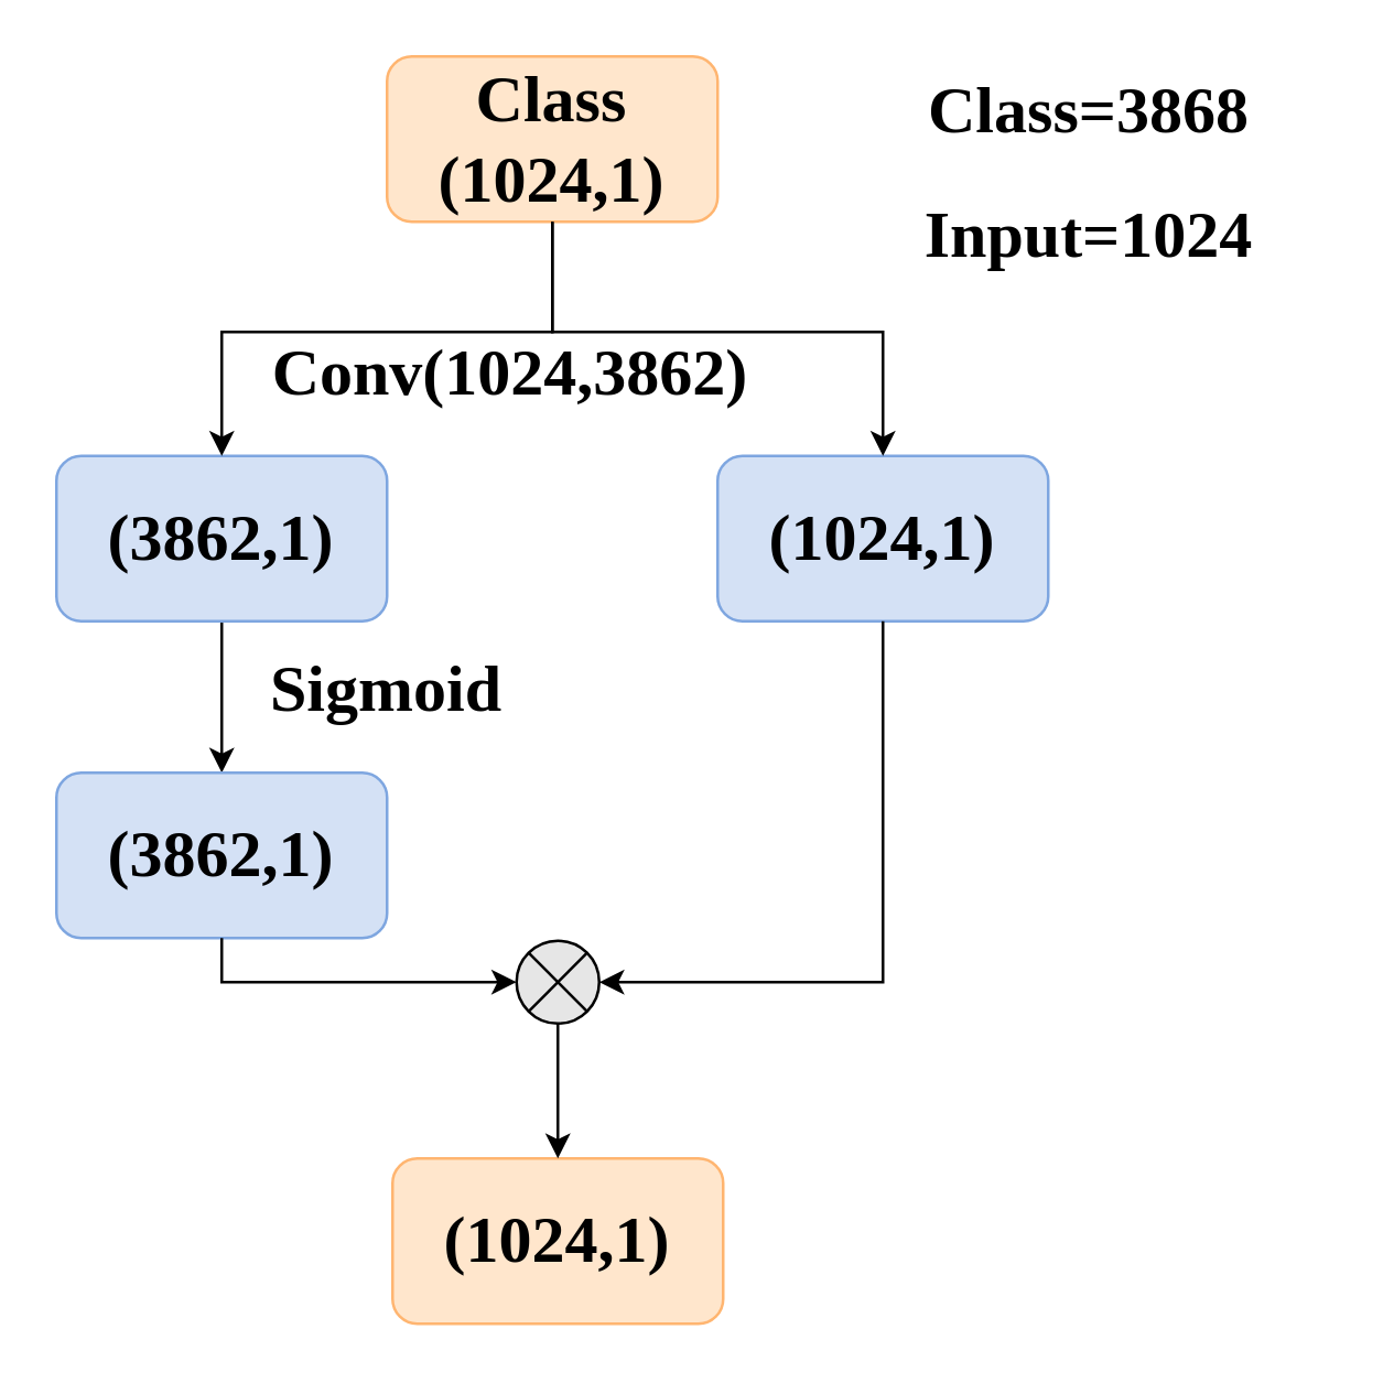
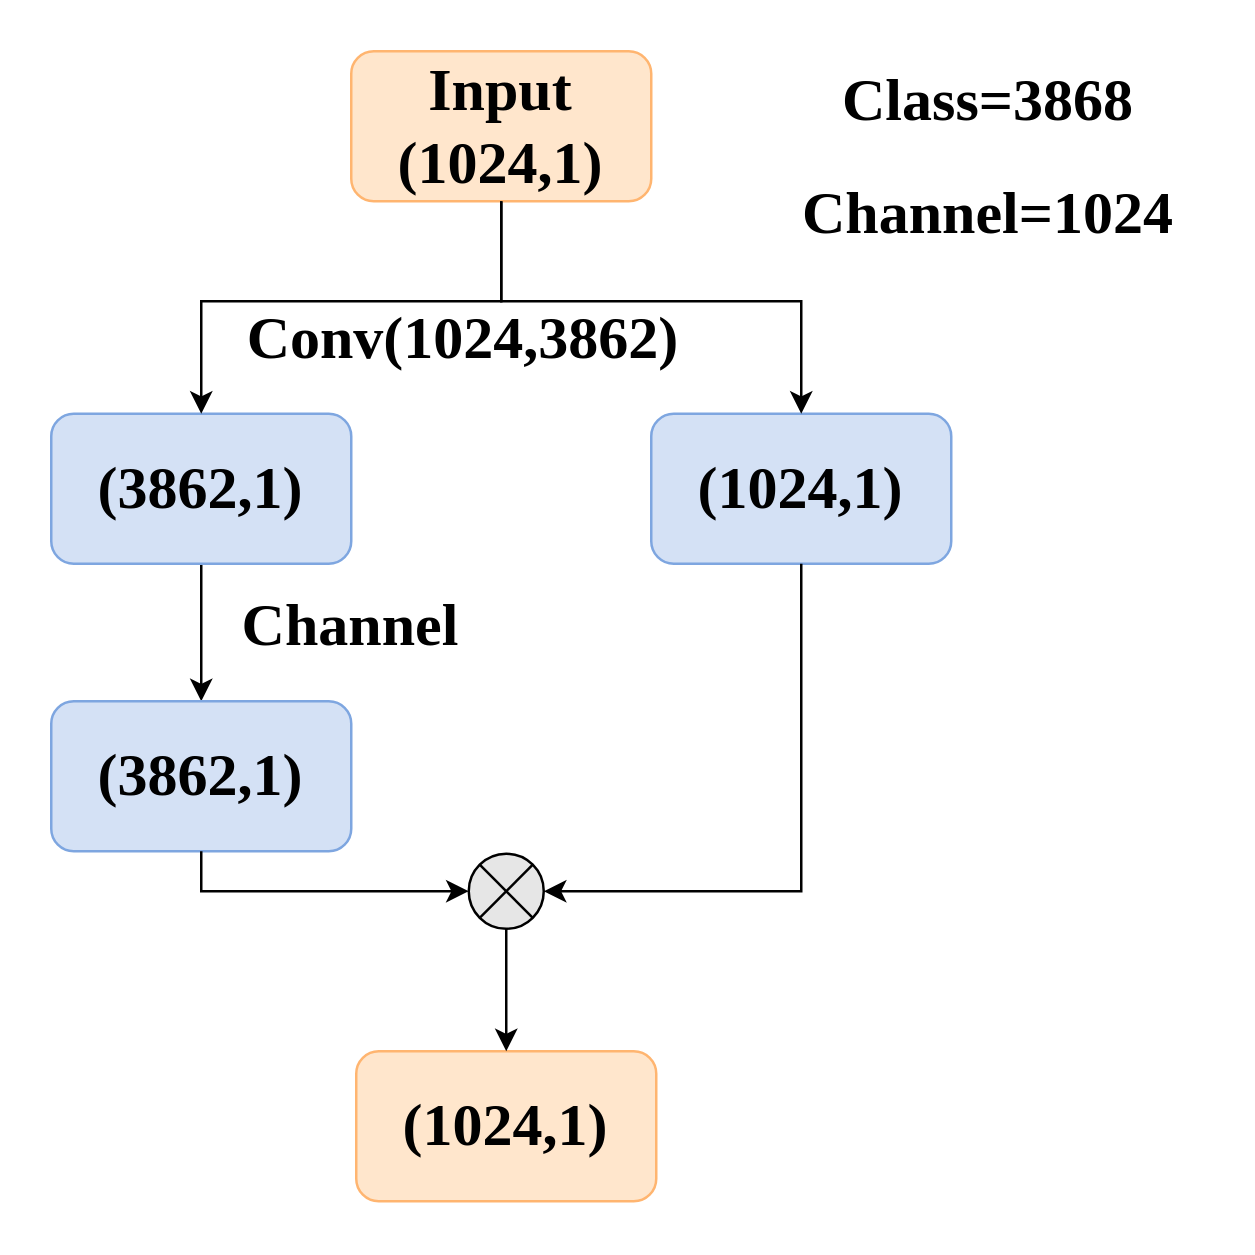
  <mxCell id="0" />
  <mxCell id="1" parent="0" />
- <mxCell id="2" value="&lt;font style=&quot;font-size: 24px&quot; face=&quot;Times New Roman&quot;&gt;&lt;b&gt;Class&lt;br&gt;(1024,1)&lt;/b&gt;&lt;/font&gt;" style="rounded=1;whiteSpace=wrap;html=1;fillColor=#FFE6CC;strokeColor=#FFB570;" vertex="1" parent="1"><mxGeometry x="140" y="20" width="120" height="60" as="geometry" /></mxCell>
+ <mxCell id="2" value="&lt;font style=&quot;font-size: 24px&quot; face=&quot;Times New Roman&quot;&gt;&lt;b&gt;Input&lt;br&gt;(1024,1)&lt;/b&gt;&lt;/font&gt;" style="rounded=1;whiteSpace=wrap;html=1;fillColor=#FFE6CC;strokeColor=#FFB570;" vertex="1" parent="1"><mxGeometry x="140" y="20" width="120" height="60" as="geometry" /></mxCell>
  <mxCell id="3" value="" style="edgeStyle=orthogonalEdgeStyle;rounded=0;orthogonalLoop=1;jettySize=auto;html=1;" edge="1" parent="1" source="4" target="5"><mxGeometry relative="1" as="geometry" /></mxCell>
  <mxCell id="4" value="&lt;font style=&quot;font-size: 24px&quot; face=&quot;Times New Roman&quot;&gt;&lt;b&gt;(3862,1)&lt;/b&gt;&lt;/font&gt;" style="rounded=1;whiteSpace=wrap;html=1;fillColor=#D4E1F5;strokeColor=#7EA6E0;" vertex="1" parent="1"><mxGeometry x="20" y="165" width="120" height="60" as="geometry" /></mxCell>
  <mxCell id="5" value="&lt;font face=&quot;Times New Roman&quot; style=&quot;font-size: 24px&quot;&gt;&lt;b&gt;(3862,1)&lt;/b&gt;&lt;/font&gt;" style="rounded=1;whiteSpace=wrap;html=1;fillColor=#D4E1F5;strokeColor=#7EA6E0;" vertex="1" parent="1"><mxGeometry x="20" y="280" width="120" height="60" as="geometry" /></mxCell>
  <mxCell id="6" value="" style="endArrow=classic;html=1;rounded=0;edgeStyle=orthogonalEdgeStyle;exitX=0.5;exitY=1;exitDx=0;exitDy=0;entryX=0.5;entryY=0;entryDx=0;entryDy=0;" edge="1" parent="1" source="2" target="4"><mxGeometry width="50" height="50" relative="1" as="geometry"><mxPoint x="230" y="190" as="sourcePoint" /><mxPoint x="280" y="140" as="targetPoint" /><Array as="points"><mxPoint x="200" y="120" /><mxPoint x="80" y="120" /></Array></mxGeometry></mxCell>
  <mxCell id="7" value="&lt;span&gt;&lt;font face=&quot;Times New Roman&quot; style=&quot;font-size: 24px&quot;&gt;&lt;b&gt;(1024,1)&lt;/b&gt;&lt;/font&gt;&lt;/span&gt;" style="rounded=1;whiteSpace=wrap;html=1;fillColor=#FFE6CC;strokeColor=#FFB570;" vertex="1" parent="1"><mxGeometry x="142" y="420" width="120" height="60" as="geometry" /></mxCell>
  <mxCell id="8" value="" style="edgeStyle=orthogonalEdgeStyle;rounded=0;orthogonalLoop=1;jettySize=auto;html=1;" edge="1" parent="1" source="9" target="7"><mxGeometry relative="1" as="geometry" /></mxCell>
  <mxCell id="9" value="" style="ellipse;whiteSpace=wrap;html=1;aspect=fixed;fillColor=#E6E6E6;" vertex="1" parent="1"><mxGeometry x="187" y="341" width="30" height="30" as="geometry" /></mxCell>
  <mxCell id="10" value="" style="endArrow=classic;html=1;rounded=0;edgeStyle=orthogonalEdgeStyle;exitX=0.5;exitY=1;exitDx=0;exitDy=0;entryX=0;entryY=0.5;entryDx=0;entryDy=0;" edge="1" parent="1" source="5" target="9"><mxGeometry width="50" height="50" relative="1" as="geometry"><mxPoint x="-90" y="465" as="sourcePoint" /><mxPoint x="-40" y="415" as="targetPoint" /></mxGeometry></mxCell>
  <mxCell id="11" value="" style="endArrow=none;html=1;rounded=0;edgeStyle=orthogonalEdgeStyle;exitX=0;exitY=0;exitDx=0;exitDy=0;entryX=1;entryY=1;entryDx=0;entryDy=0;fillColor=#E6E6E6;" edge="1" parent="1" source="9" target="9"><mxGeometry width="50" height="50" relative="1" as="geometry"><mxPoint x="-98" y="381" as="sourcePoint" /><mxPoint x="-48" y="331" as="targetPoint" /></mxGeometry></mxCell>
  <mxCell id="12" value="" style="endArrow=none;html=1;rounded=0;edgeStyle=orthogonalEdgeStyle;exitX=0;exitY=1;exitDx=0;exitDy=0;entryX=1;entryY=0;entryDx=0;entryDy=0;fillColor=#E6E6E6;" edge="1" parent="1" source="9" target="9"><mxGeometry width="50" height="50" relative="1" as="geometry"><mxPoint x="282" y="321" as="sourcePoint" /><mxPoint x="332" y="271" as="targetPoint" /></mxGeometry></mxCell>
  <mxCell id="13" value="&lt;font style=&quot;font-size: 24px&quot; face=&quot;Times New Roman&quot;&gt;&lt;b&gt;(1024,1)&lt;/b&gt;&lt;/font&gt;" style="rounded=1;whiteSpace=wrap;html=1;fillColor=#D4E1F5;strokeColor=#7EA6E0;" vertex="1" parent="1"><mxGeometry x="260" y="165" width="120" height="60" as="geometry" /></mxCell>
  <mxCell id="14" value="" style="endArrow=classic;html=1;rounded=0;edgeStyle=orthogonalEdgeStyle;exitX=0.5;exitY=1;exitDx=0;exitDy=0;entryX=0.5;entryY=0;entryDx=0;entryDy=0;" edge="1" parent="1" source="2" target="13"><mxGeometry width="50" height="50" relative="1" as="geometry"><mxPoint x="430" y="100" as="sourcePoint" /><mxPoint x="510" y="140" as="targetPoint" /><Array as="points"><mxPoint x="200" y="120" /><mxPoint x="320" y="120" /></Array></mxGeometry></mxCell>
  <mxCell id="15" value="" style="endArrow=classic;html=1;rounded=0;edgeStyle=orthogonalEdgeStyle;exitX=0.5;exitY=1;exitDx=0;exitDy=0;entryX=1;entryY=0.5;entryDx=0;entryDy=0;" edge="1" parent="1" source="13" target="9"><mxGeometry width="50" height="50" relative="1" as="geometry"><mxPoint x="320" y="340" as="sourcePoint" /><mxPoint x="205" y="366" as="targetPoint" /></mxGeometry></mxCell>
- <mxCell id="16" value="&lt;font style=&quot;font-size: 24px&quot; face=&quot;Times New Roman&quot;&gt;&lt;b&gt;Sigmoid&lt;/b&gt;&lt;/font&gt;" style="text;html=1;strokeColor=none;fillColor=none;align=center;verticalAlign=middle;whiteSpace=wrap;rounded=0;" vertex="1" parent="1"><mxGeometry x="90" y="235" width="100" height="30" as="geometry" /></mxCell>
+ <mxCell id="16" value="&lt;font style=&quot;font-size: 24px&quot; face=&quot;Times New Roman&quot;&gt;&lt;b&gt;Channel&lt;/b&gt;&lt;/font&gt;" style="text;html=1;strokeColor=none;fillColor=none;align=center;verticalAlign=middle;whiteSpace=wrap;rounded=0;" vertex="1" parent="1"><mxGeometry x="90" y="235" width="100" height="30" as="geometry" /></mxCell>
  <mxCell id="17" value="&lt;font style=&quot;font-size: 24px&quot; face=&quot;Times New Roman&quot;&gt;&lt;b&gt;Conv(1024,3862)&lt;/b&gt;&lt;/font&gt;" style="text;html=1;strokeColor=none;fillColor=none;align=center;verticalAlign=middle;whiteSpace=wrap;rounded=0;" vertex="1" parent="1"><mxGeometry x="85" y="120" width="200" height="30" as="geometry" /></mxCell>
  <mxCell id="18" value="&lt;font style=&quot;font-size: 24px&quot; face=&quot;Times New Roman&quot;&gt;&lt;b&gt;Class=3868&lt;/b&gt;&lt;/font&gt;" style="text;html=1;strokeColor=none;fillColor=none;align=center;verticalAlign=middle;whiteSpace=wrap;rounded=0;" vertex="1" parent="1"><mxGeometry x="330" y="20" width="130" height="40" as="geometry" /></mxCell>
- <mxCell id="19" value="&lt;font style=&quot;font-size: 24px&quot; face=&quot;Times New Roman&quot;&gt;&lt;b&gt;Input=1024&lt;/b&gt;&lt;/font&gt;" style="text;html=1;strokeColor=none;fillColor=none;align=center;verticalAlign=middle;whiteSpace=wrap;rounded=0;" vertex="1" parent="1"><mxGeometry x="310" y="70" width="170" height="30" as="geometry" /></mxCell>
+ <mxCell id="19" value="&lt;font style=&quot;font-size: 24px&quot; face=&quot;Times New Roman&quot;&gt;&lt;b&gt;Channel=1024&lt;/b&gt;&lt;/font&gt;" style="text;html=1;strokeColor=none;fillColor=none;align=center;verticalAlign=middle;whiteSpace=wrap;rounded=0;" vertex="1" parent="1"><mxGeometry x="310" y="70" width="170" height="30" as="geometry" /></mxCell>
